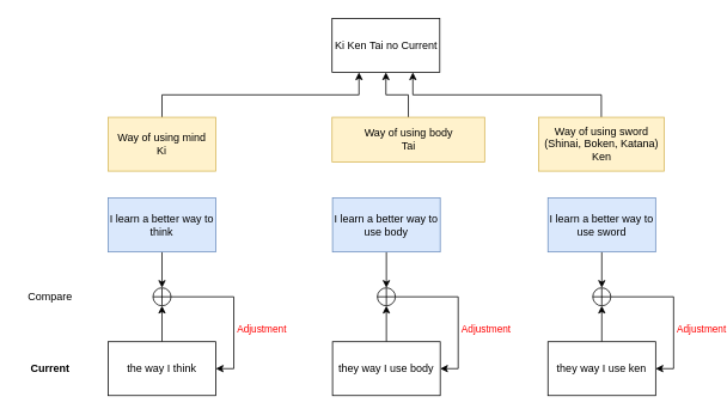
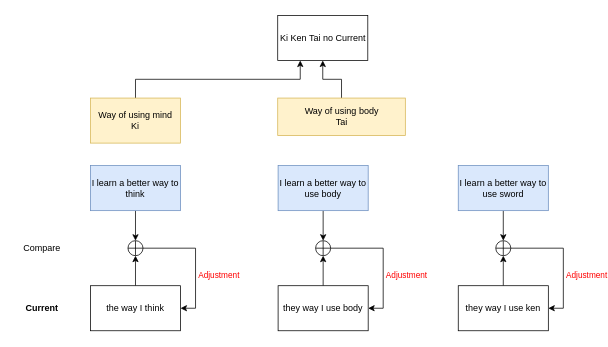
  <mxCell id="0" />
  <mxCell id="1" parent="0" />
  <mxCell id="2" value="Ki Ken Tai no Current" style="whiteSpace=wrap;html=1;" parent="1" vertex="1"><mxGeometry x="369.5" y="20" width="120" height="60" as="geometry" /></mxCell>
  <mxCell id="3" style="edgeStyle=orthogonalEdgeStyle;rounded=0;orthogonalLoop=1;jettySize=auto;html=1;exitX=0.5;exitY=1;exitDx=0;exitDy=0;entryX=0.5;entryY=0;entryDx=0;entryDy=0;" parent="1" source="4" target="9" edge="1"><mxGeometry relative="1" as="geometry" /></mxCell>
  <mxCell id="4" value="I learn a better way to think" style="whiteSpace=wrap;html=1;fillColor=#dae8fc;strokeColor=#6c8ebf;" parent="1" vertex="1"><mxGeometry x="120" y="220" width="120" height="60" as="geometry" /></mxCell>
  <mxCell id="5" style="edgeStyle=orthogonalEdgeStyle;rounded=0;orthogonalLoop=1;jettySize=auto;html=1;exitX=0.5;exitY=0;exitDx=0;exitDy=0;entryX=0.5;entryY=1;entryDx=0;entryDy=0;" parent="1" source="6" target="9" edge="1"><mxGeometry relative="1" as="geometry" /></mxCell>
  <mxCell id="6" value="the way I think" style="whiteSpace=wrap;html=1;" parent="1" vertex="1"><mxGeometry x="120" y="380" width="120" height="60" as="geometry" /></mxCell>
  <mxCell id="7" style="edgeStyle=orthogonalEdgeStyle;rounded=0;orthogonalLoop=1;jettySize=auto;html=1;exitX=1;exitY=0.5;exitDx=0;exitDy=0;entryX=1;entryY=0.5;entryDx=0;entryDy=0;" parent="1" source="9" target="6" edge="1"><mxGeometry relative="1" as="geometry" /></mxCell>
  <mxCell id="8" value="Adjustment" style="edgeLabel;html=1;align=center;verticalAlign=middle;resizable=0;points=[];fontColor=#FF0000;" parent="7" vertex="1" connectable="0"><mxGeometry x="0.025" y="1" relative="1" as="geometry"><mxPoint x="29" y="18" as="offset" /></mxGeometry></mxCell>
  <mxCell id="9" value="" style="shape=orEllipse;perimeter=ellipsePerimeter;whiteSpace=wrap;html=1;backgroundOutline=1;" parent="1" vertex="1"><mxGeometry x="170" y="320" width="20" height="20" as="geometry" /></mxCell>
  <mxCell id="10" style="edgeStyle=orthogonalEdgeStyle;rounded=0;orthogonalLoop=1;jettySize=auto;html=1;exitX=0.5;exitY=1;exitDx=0;exitDy=0;entryX=0.5;entryY=0;entryDx=0;entryDy=0;" parent="1" source="11" target="16" edge="1"><mxGeometry relative="1" as="geometry" /></mxCell>
  <mxCell id="11" value="I learn a better way to use body" style="whiteSpace=wrap;html=1;fillColor=#dae8fc;strokeColor=#6c8ebf;" parent="1" vertex="1"><mxGeometry x="370" y="220" width="120" height="60" as="geometry" /></mxCell>
  <mxCell id="12" style="edgeStyle=orthogonalEdgeStyle;rounded=0;orthogonalLoop=1;jettySize=auto;html=1;exitX=0.5;exitY=0;exitDx=0;exitDy=0;entryX=0.5;entryY=1;entryDx=0;entryDy=0;" parent="1" source="13" target="16" edge="1"><mxGeometry relative="1" as="geometry" /></mxCell>
  <mxCell id="13" value="they way I use body" style="whiteSpace=wrap;html=1;" parent="1" vertex="1"><mxGeometry x="370" y="380" width="120" height="60" as="geometry" /></mxCell>
  <mxCell id="14" style="edgeStyle=orthogonalEdgeStyle;rounded=0;orthogonalLoop=1;jettySize=auto;html=1;exitX=1;exitY=0.5;exitDx=0;exitDy=0;entryX=1;entryY=0.5;entryDx=0;entryDy=0;" parent="1" source="16" target="13" edge="1"><mxGeometry relative="1" as="geometry"><mxPoint x="550" y="410" as="targetPoint" /></mxGeometry></mxCell>
  <mxCell id="15" value="Adjustment" style="edgeLabel;html=1;align=center;verticalAlign=middle;resizable=0;points=[];fontColor=#FF0000;" parent="14" vertex="1" connectable="0"><mxGeometry x="0.025" y="1" relative="1" as="geometry"><mxPoint x="29" y="18" as="offset" /></mxGeometry></mxCell>
  <mxCell id="16" value="" style="shape=orEllipse;perimeter=ellipsePerimeter;whiteSpace=wrap;html=1;backgroundOutline=1;" parent="1" vertex="1"><mxGeometry x="420" y="320" width="20" height="20" as="geometry" /></mxCell>
  <mxCell id="17" style="edgeStyle=orthogonalEdgeStyle;rounded=0;orthogonalLoop=1;jettySize=auto;html=1;exitX=0.5;exitY=1;exitDx=0;exitDy=0;entryX=0.5;entryY=0;entryDx=0;entryDy=0;" parent="1" source="18" target="23" edge="1"><mxGeometry relative="1" as="geometry" /></mxCell>
  <mxCell id="18" value="I learn a better way to use sword" style="whiteSpace=wrap;html=1;fillColor=#dae8fc;strokeColor=#6c8ebf;" parent="1" vertex="1"><mxGeometry x="610" y="220" width="120" height="60" as="geometry" /></mxCell>
  <mxCell id="19" style="edgeStyle=orthogonalEdgeStyle;rounded=0;orthogonalLoop=1;jettySize=auto;html=1;exitX=0.5;exitY=0;exitDx=0;exitDy=0;entryX=0.5;entryY=1;entryDx=0;entryDy=0;" parent="1" source="20" target="23" edge="1"><mxGeometry relative="1" as="geometry" /></mxCell>
  <mxCell id="20" value="they way I use ken" style="whiteSpace=wrap;html=1;" parent="1" vertex="1"><mxGeometry x="610" y="380" width="120" height="60" as="geometry" /></mxCell>
  <mxCell id="21" style="edgeStyle=orthogonalEdgeStyle;rounded=0;orthogonalLoop=1;jettySize=auto;html=1;exitX=1;exitY=0.5;exitDx=0;exitDy=0;entryX=1;entryY=0.5;entryDx=0;entryDy=0;" parent="1" source="23" target="20" edge="1"><mxGeometry relative="1" as="geometry"><mxPoint x="790" y="410" as="targetPoint" /></mxGeometry></mxCell>
  <mxCell id="22" value="Adjustment" style="edgeLabel;html=1;align=center;verticalAlign=middle;resizable=0;points=[];fontColor=#FF0000;" parent="21" vertex="1" connectable="0"><mxGeometry x="0.025" y="1" relative="1" as="geometry"><mxPoint x="29" y="18" as="offset" /></mxGeometry></mxCell>
  <mxCell id="23" value="" style="shape=orEllipse;perimeter=ellipsePerimeter;whiteSpace=wrap;html=1;backgroundOutline=1;" parent="1" vertex="1"><mxGeometry x="660" y="320" width="20" height="20" as="geometry" /></mxCell>
  <mxCell id="24" style="edgeStyle=orthogonalEdgeStyle;rounded=0;orthogonalLoop=1;jettySize=auto;html=1;exitX=0.5;exitY=0;exitDx=0;exitDy=0;entryX=0.25;entryY=1;entryDx=0;entryDy=0;" parent="1" source="25" target="2" edge="1"><mxGeometry relative="1" as="geometry" /></mxCell>
  <mxCell id="25" value="&lt;span style=&quot;text-wrap-mode: nowrap;&quot;&gt;Way of using mind&lt;/span&gt;&lt;div&gt;&lt;span style=&quot;text-wrap-mode: nowrap;&quot;&gt;Ki&lt;/span&gt;&lt;/div&gt;" style="whiteSpace=wrap;html=1;fillColor=#fff2cc;strokeColor=#d6b656;fontColor=default;" parent="1" vertex="1"><mxGeometry x="120" y="130" width="120" height="60" as="geometry" /></mxCell>
  <mxCell id="26" style="edgeStyle=orthogonalEdgeStyle;rounded=0;orthogonalLoop=1;jettySize=auto;html=1;exitX=0.5;exitY=0;exitDx=0;exitDy=0;entryX=0.5;entryY=1;entryDx=0;entryDy=0;" parent="1" source="27" target="2" edge="1"><mxGeometry relative="1" as="geometry" /></mxCell>
  <mxCell id="27" value="&lt;span style=&quot;text-wrap-mode: nowrap;&quot;&gt;Way of using body&lt;/span&gt;&lt;div&gt;&lt;span style=&quot;text-wrap-mode: nowrap;&quot;&gt;Tai&lt;/span&gt;&lt;/div&gt;" style="whiteSpace=wrap;html=1;fillColor=#fff2cc;strokeColor=#d6b656;fontColor=default;" parent="1" vertex="1"><mxGeometry x="369.5" y="130" width="170" height="50" as="geometry" /></mxCell>
- <mxCell id="28" style="edgeStyle=orthogonalEdgeStyle;rounded=0;orthogonalLoop=1;jettySize=auto;html=1;exitX=0.5;exitY=0;exitDx=0;exitDy=0;entryX=0.75;entryY=1;entryDx=0;entryDy=0;" parent="1" source="29" target="2" edge="1"><mxGeometry relative="1" as="geometry" /></mxCell>
- <mxCell id="29" value="&lt;font style=&quot;text-wrap-mode: nowrap;&quot;&gt;Way of using sword&lt;/font&gt;&lt;div style=&quot;text-wrap-mode: nowrap;&quot;&gt;&lt;font style=&quot;&quot;&gt;(Shinai, Boken, Katana)&lt;/font&gt;&lt;/div&gt;&lt;div style=&quot;text-wrap-mode: nowrap;&quot;&gt;&lt;font style=&quot;&quot;&gt;Ken&lt;/font&gt;&lt;/div&gt;" style="whiteSpace=wrap;html=1;fillColor=#fff2cc;strokeColor=#d6b656;fontColor=#000000;" parent="1" vertex="1"><mxGeometry x="599.5" y="130" width="140" height="60" as="geometry" /></mxCell>
  <mxCell id="30" value="Current" style="text;html=1;align=center;verticalAlign=middle;resizable=0;points=[];autosize=1;strokeColor=none;fillColor=none;fontStyle=1" vertex="1" parent="1"><mxGeometry x="25" y="395" width="60" height="30" as="geometry" /></mxCell>
  <mxCell id="31" value="Compare" style="text;html=1;align=center;verticalAlign=middle;resizable=0;points=[];autosize=1;strokeColor=none;fillColor=none;" vertex="1" parent="1"><mxGeometry x="20" y="315" width="70" height="30" as="geometry" /></mxCell>
